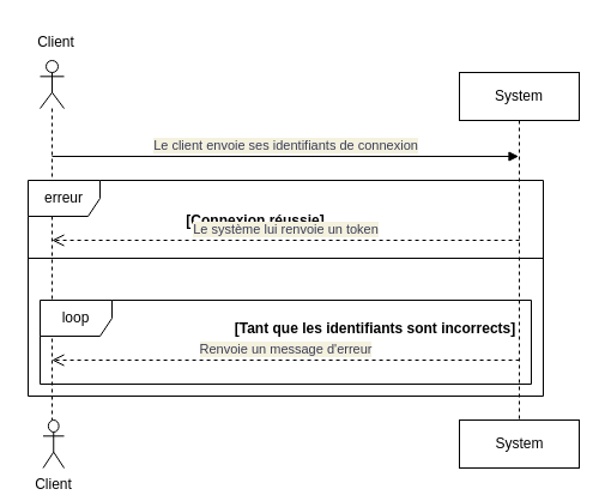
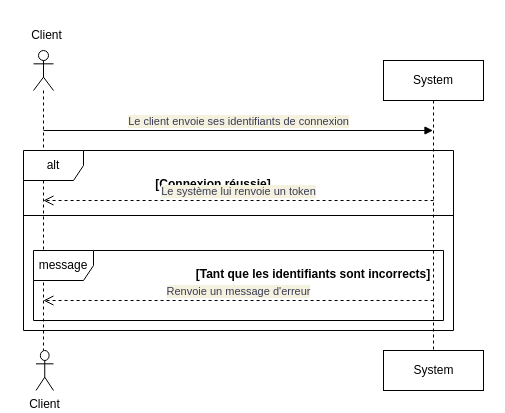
  <mxCell id="0" />
  <mxCell id="1" parent="0" />
  <mxCell id="2" value="" style="shape=umlLifeline;participant=umlActor;perimeter=lifelinePerimeter;whiteSpace=wrap;html=1;container=1;collapsible=0;recursiveResize=0;verticalAlign=top;spacingTop=36;outlineConnect=0;" parent="1" vertex="1"><mxGeometry x="33" y="50" width="20" height="300" as="geometry" /></mxCell>
  <mxCell id="3" value="System" style="shape=umlLifeline;perimeter=lifelinePerimeter;whiteSpace=wrap;html=1;container=1;collapsible=0;recursiveResize=0;outlineConnect=0;" parent="1" vertex="1"><mxGeometry x="383" y="60" width="100" height="290" as="geometry" /></mxCell>
  <mxCell id="4" value="Le client envoie ses identifiants de connexion" style="html=1;verticalAlign=bottom;endArrow=block;rounded=0;labelBackgroundColor=#F4F1DE;fontColor=#393C56;" parent="1" target="3" edge="1"><mxGeometry width="80" relative="1" as="geometry"><mxPoint x="43" y="130" as="sourcePoint" /><mxPoint x="123" y="130" as="targetPoint" /></mxGeometry></mxCell>
- <mxCell id="5" value="erreur" style="shape=umlFrame;whiteSpace=wrap;html=1;" parent="1" vertex="1"><mxGeometry x="23" y="150" width="430" height="180" as="geometry" /></mxCell>
+ <mxCell id="5" value="alt" style="shape=umlFrame;whiteSpace=wrap;html=1;" parent="1" vertex="1"><mxGeometry x="23" y="150" width="430" height="180" as="geometry" /></mxCell>
  <mxCell id="6" value="" style="line;strokeWidth=1;align=left;verticalAlign=middle;spacingTop=-1;spacingLeft=3;spacingRight=3;rotatable=0;labelPosition=right;points=[];portConstraint=eastwest;labelBackgroundColor=#F4F1DE;" parent="1" vertex="1"><mxGeometry x="23" y="211" width="430" height="8" as="geometry" /></mxCell>
  <mxCell id="7" value="[Connexion réussie]" style="text;align=center;fontStyle=1;verticalAlign=middle;spacingLeft=3;spacingRight=3;rotatable=0;points=[[0,0.5],[1,0.5]];portConstraint=eastwest;" parent="1" vertex="1"><mxGeometry x="173" y="170" width="80" height="26" as="geometry" /></mxCell>
  <mxCell id="8" value="Le système lui renvoie un token" style="html=1;verticalAlign=bottom;endArrow=open;dashed=1;endSize=8;rounded=0;labelBackgroundColor=#F4F1DE;fontColor=#393C56;" parent="1" edge="1"><mxGeometry relative="1" as="geometry"><mxPoint x="433.09" y="200" as="sourcePoint" /><mxPoint x="42.9" y="200" as="targetPoint" /></mxGeometry></mxCell>
- <mxCell id="9" value="loop" style="shape=umlFrame;whiteSpace=wrap;html=1;" parent="1" vertex="1"><mxGeometry x="33" y="250" width="410" height="70" as="geometry" /></mxCell>
+ <mxCell id="9" value="message" style="shape=umlFrame;whiteSpace=wrap;html=1;" parent="1" vertex="1"><mxGeometry x="33" y="250" width="410" height="70" as="geometry" /></mxCell>
  <mxCell id="10" value="[Tant que les identifiants sont incorrects]" style="text;align=center;fontStyle=1;verticalAlign=middle;spacingLeft=3;spacingRight=3;rotatable=0;points=[[0,0.5],[1,0.5]];portConstraint=eastwest;" parent="1" vertex="1"><mxGeometry x="273" y="260" width="80" height="26" as="geometry" /></mxCell>
  <mxCell id="11" value="Renvoie un message d'erreur" style="html=1;verticalAlign=bottom;endArrow=open;dashed=1;endSize=8;rounded=0;labelBackgroundColor=#F4F1DE;fontColor=#393C56;" parent="1" edge="1"><mxGeometry relative="1" as="geometry"><mxPoint x="433.09" y="300" as="sourcePoint" /><mxPoint x="42.9" y="300" as="targetPoint" /></mxGeometry></mxCell>
  <mxCell id="12" value="Client" style="shape=umlActor;verticalLabelPosition=bottom;verticalAlign=top;html=1;" parent="1" vertex="1"><mxGeometry x="35.5" y="350" width="17.5" height="40" as="geometry" /></mxCell>
  <mxCell id="13" value="Client" style="text;html=1;align=center;verticalAlign=middle;resizable=0;points=[];autosize=1;" parent="1" vertex="1"><mxGeometry x="20.5" y="20" width="50" height="30" as="geometry" /></mxCell>
  <mxCell id="14" value="System" style="html=1;" parent="1" vertex="1"><mxGeometry x="383" y="350" width="100" height="40" as="geometry" /></mxCell>
